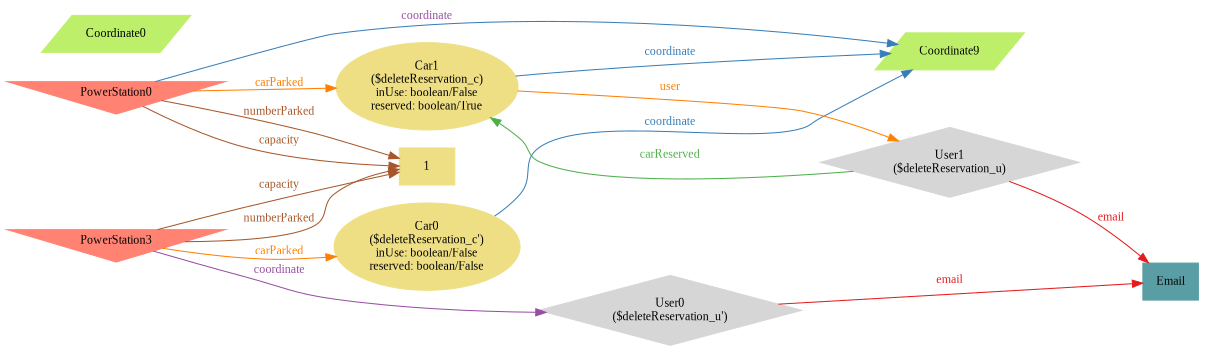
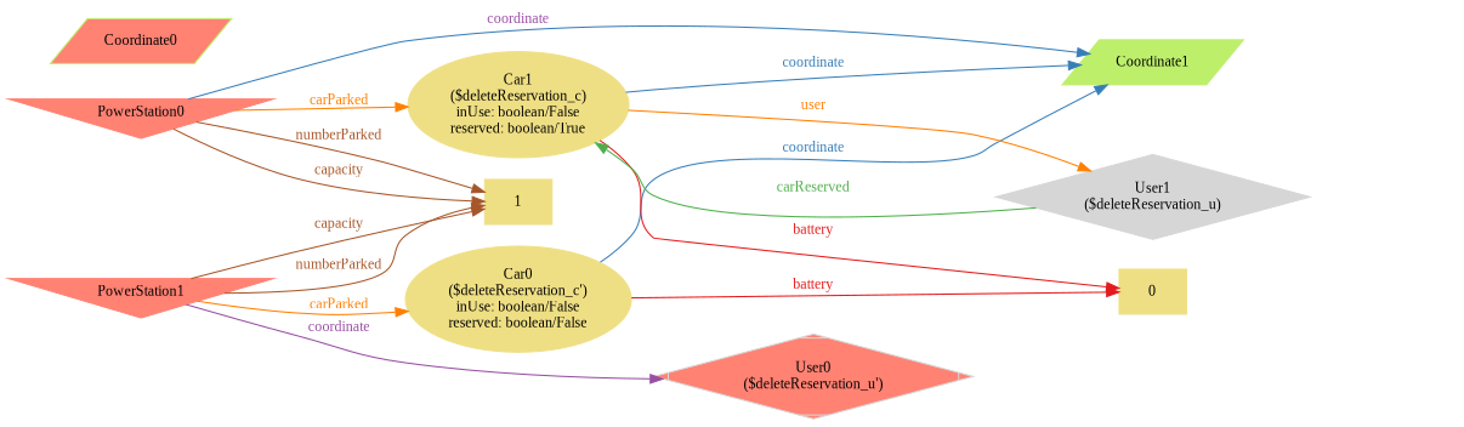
  digraph {
    fontname="Liberation Serif"
    fontsize=12
    rankdir=LR
    node [color="#efdf84" fontcolor="#000000" fontname="Liberation Serif" fontsize=12 shape=box style="filled, solid"]
    edge [color="#e41a1c" dir=forward fontcolor="#e41a1c" fontname="Liberation Serif" fontsize=12 style=solid uuid="<PowerStation0, 1>" weight=1]
    n1 [label="Car0\n($deleteReservation_c')\ninUse: boolean/False\nreserved: boolean/False" shape=ellipse uuid=Car0]
-   n3 [color="#bdef6b" label=Coordinate9 shape=parallelogram uuid=Coordinate1]
+   n2 [label=0 uuid=0]
+   n3 [color="#bdef6b" label=Coordinate1 shape=parallelogram uuid=Coordinate1]
    n4 [label="Car1\n($deleteReservation_c)\ninUse: boolean/False\nreserved: boolean/True" shape=ellipse uuid=Car1]
    n5 [color="#d6d6d6" label="User1\n($deleteReservation_u)" shape=Mdiamond uuid=User1]
-   n6 [color="#5a9ea5" label=Email uuid=Email]
    n7 [color="#ff8273" label=PowerStation0 shape=invtriangle uuid=PowerStation0]
    n8 [label=1 uuid=1]
-   n9 [color="#ff8273" label=PowerStation3 shape=invtriangle uuid=PowerStation1]
-   n10 [color="#d6d6d6" label="User0\n($deleteReservation_u')" shape=Mdiamond uuid=User0]
-   n11 [color="#bdef6b" label=Coordinate0 shape=parallelogram uuid=Coordinate0]
+   n9 [color="#ff8273" label=PowerStation1 shape=invtriangle uuid=PowerStation1]
+   n10 [color="#d6d6d6" label="User0\n($deleteReservation_u')" shape=Mdiamond uuid=User0 fillcolor="#ff8273"]
+   n11 [color="#bdef6b" label=Coordinate0 shape=parallelogram uuid=Coordinate0 fillcolor="#ff8273"]
+   n1 -> n2 [label=battery uuid="<Car0, 0>"]
    n1 -> n3 [color="#377eb8" fontcolor="#377eb8" label=coordinate uuid="<Car0, Coordinate1>"]
+   n4 -> n2 [label=battery uuid="<Car1, 0>"]
    n4 -> n3 [color="#377eb8" fontcolor="#377eb8" label=coordinate uuid="<Car1, Coordinate1>"]
    n4 -> n5 [color="#4daf4a" dir=back fontcolor="#4daf4a" label=carReserved uuid="<User1, Car1>"]
    n4 -> n5 [color="#ff7f00" fontcolor="#ff7f00" label=user uuid="<Car1, User1>"]
-   n5 -> n6 [label=email uuid="<User1, Email>"]
    n7 -> n3 [color="#377eb8" fontcolor="#984ea3" label=coordinate uuid="<PowerStation0, Coordinate1>"]
    n7 -> n4 [color="#ff7f00" fontcolor="#ff7f00" label=carParked uuid="<PowerStation0, Car1>"]
    n7 -> n8 [color="#a65628" fontcolor="#a65628" label=capacity]
    n7 -> n8 [color="#a65628" fontcolor="#a65628" label=numberParked]
    n9 -> n1 [color="#ff7f00" fontcolor="#ff7f00" label=carParked uuid="<PowerStation1, Car0>"]
    n9 -> n8 [color="#a65628" fontcolor="#a65628" label=capacity uuid="<PowerStation1, 1>"]
    n9 -> n8 [color="#a65628" fontcolor="#a65628" label=numberParked uuid="<PowerStation1, 1>"]
    n9 -> n10 [color="#984ea3" fontcolor="#984ea3" label=coordinate uuid="<PowerStation1, Coordinate1>"]
-   n10 -> n6 [label=email uuid="<User0, Email>"]
  }
